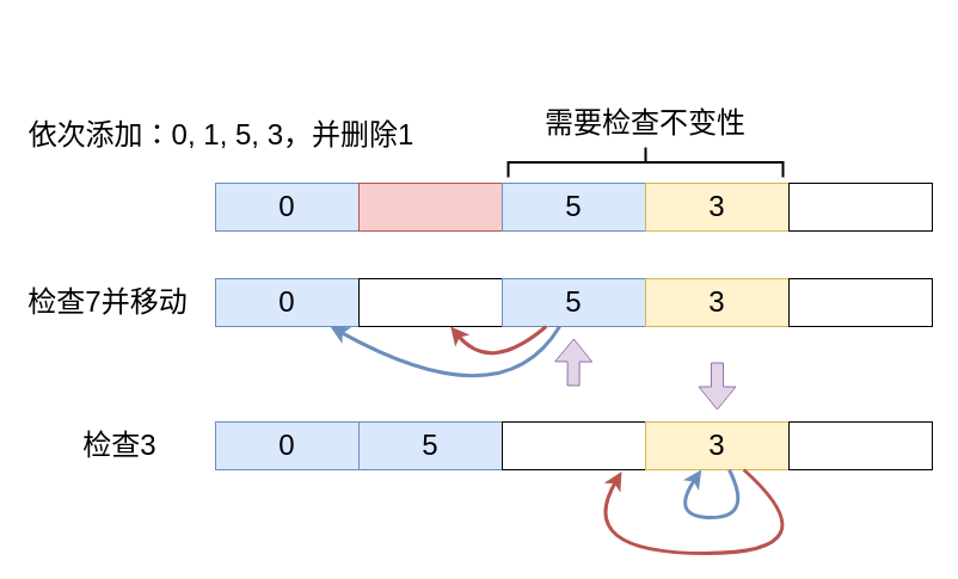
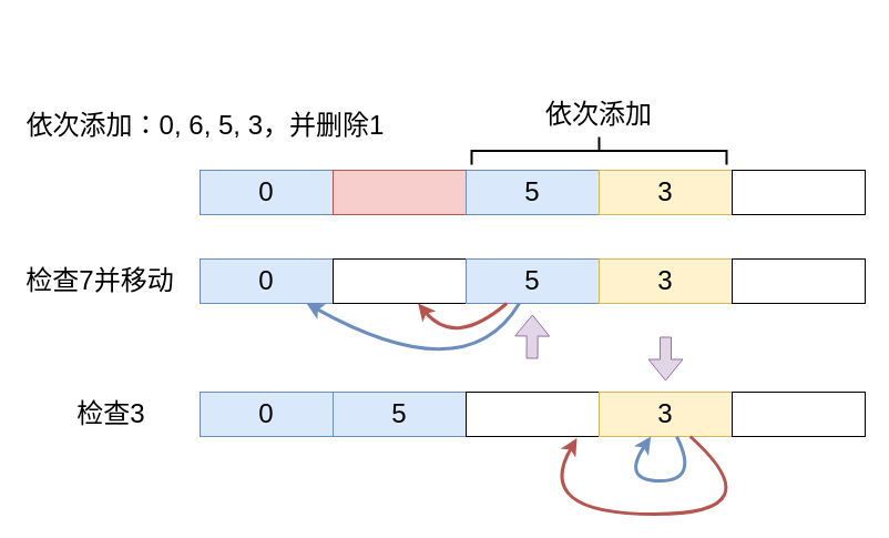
  <mxCell id="0" />
  <mxCell id="1" parent="0" />
  <mxCell id="2" value="0" style="rounded=0;whiteSpace=wrap;html=1;fontSize=24;fillColor=#dae8fc;strokeColor=#6c8ebf;" parent="1" vertex="1"><mxGeometry x="180" y="153" width="120" height="40" as="geometry" /></mxCell>
  <mxCell id="3" value="" style="rounded=0;whiteSpace=wrap;html=1;fontSize=24;fillColor=#f8cecc;strokeColor=#b85450;" parent="1" vertex="1"><mxGeometry x="300" y="153" width="120" height="40" as="geometry" /></mxCell>
  <mxCell id="4" value="5" style="rounded=0;whiteSpace=wrap;html=1;fontSize=24;fillColor=#dae8fc;strokeColor=#6c8ebf;" parent="1" vertex="1"><mxGeometry x="420" y="153" width="120" height="40" as="geometry" /></mxCell>
  <mxCell id="5" value="3" style="rounded=0;whiteSpace=wrap;html=1;fontSize=24;fillColor=#fff2cc;strokeColor=#d6b656;" parent="1" vertex="1"><mxGeometry x="540" y="153" width="120" height="40" as="geometry" /></mxCell>
  <mxCell id="6" value="" style="rounded=0;whiteSpace=wrap;html=1;fontSize=24;" parent="1" vertex="1"><mxGeometry x="660" y="153" width="120" height="40" as="geometry" /></mxCell>
- <mxCell id="7" value="依次添加：0, 1, 5, 3，并删除1" style="text;html=1;strokeColor=none;fillColor=none;align=center;verticalAlign=middle;whiteSpace=wrap;rounded=0;fontSize=24;" parent="1" vertex="1"><mxGeometry x="20" y="93" width="330" height="40" as="geometry" /></mxCell>
+ <mxCell id="7" value="依次添加：0, 6, 5, 3，并删除1" style="text;html=1;strokeColor=none;fillColor=none;align=center;verticalAlign=middle;whiteSpace=wrap;rounded=0;fontSize=24;" parent="1" vertex="1"><mxGeometry x="20" y="93" width="330" height="40" as="geometry" /></mxCell>
  <mxCell id="8" value="检查7并移动" style="text;html=1;strokeColor=none;fillColor=none;align=center;verticalAlign=middle;whiteSpace=wrap;rounded=0;fontSize=24;" parent="1" vertex="1"><mxGeometry x="20" y="233" width="140" height="40" as="geometry" /></mxCell>
  <mxCell id="9" value="0" style="rounded=0;whiteSpace=wrap;html=1;fontSize=24;fillColor=#dae8fc;strokeColor=#6c8ebf;" parent="1" vertex="1"><mxGeometry x="180" y="233" width="120" height="40" as="geometry" /></mxCell>
  <mxCell id="10" value="" style="rounded=0;whiteSpace=wrap;html=1;fontSize=24;" parent="1" vertex="1"><mxGeometry x="300" y="233" width="120" height="40" as="geometry" /></mxCell>
  <mxCell id="11" value="5" style="rounded=0;whiteSpace=wrap;html=1;fontSize=24;fillColor=#dae8fc;strokeColor=#6c8ebf;" parent="1" vertex="1"><mxGeometry x="420" y="233" width="120" height="40" as="geometry" /></mxCell>
  <mxCell id="12" value="3" style="rounded=0;whiteSpace=wrap;html=1;fontSize=24;fillColor=#fff2cc;strokeColor=#d6b656;" parent="1" vertex="1"><mxGeometry x="540" y="233" width="120" height="40" as="geometry" /></mxCell>
  <mxCell id="13" value="" style="rounded=0;whiteSpace=wrap;html=1;fontSize=24;" parent="1" vertex="1"><mxGeometry x="660" y="233" width="120" height="40" as="geometry" /></mxCell>
  <mxCell id="14" value="" style="shape=flexArrow;endArrow=classic;html=1;rounded=0;fillColor=#e1d5e7;strokeColor=#9673a6;" parent="1" edge="1"><mxGeometry width="50" height="50" relative="1" as="geometry"><mxPoint x="479.5" y="323" as="sourcePoint" /><mxPoint x="479.87" y="283" as="targetPoint" /></mxGeometry></mxCell>
  <mxCell id="15" value="" style="curved=1;endArrow=classic;html=1;rounded=0;fillColor=#dae8fc;strokeColor=#6c8ebf;strokeWidth=3;" parent="1" source="11" target="9" edge="1"><mxGeometry width="50" height="50" relative="1" as="geometry"><mxPoint x="340" y="293" as="sourcePoint" /><mxPoint x="290" y="343" as="targetPoint" /><Array as="points"><mxPoint x="420" y="353" /></Array></mxGeometry></mxCell>
  <mxCell id="16" value="" style="curved=1;endArrow=classic;html=1;rounded=0;strokeWidth=3;fillColor=#f8cecc;strokeColor=#b85450;" parent="1" source="11" target="10" edge="1"><mxGeometry width="50" height="50" relative="1" as="geometry"><mxPoint x="446.25" y="263" as="sourcePoint" /><mxPoint x="168.25" y="263" as="targetPoint" /><Array as="points"><mxPoint x="410" y="313" /></Array></mxGeometry></mxCell>
  <mxCell id="17" value="0" style="rounded=0;whiteSpace=wrap;html=1;fontSize=24;fillColor=#dae8fc;strokeColor=#6c8ebf;" parent="1" vertex="1"><mxGeometry x="180" y="353" width="120" height="40" as="geometry" /></mxCell>
  <mxCell id="18" value="5" style="rounded=0;whiteSpace=wrap;html=1;fontSize=24;fillColor=#dae8fc;strokeColor=#6c8ebf;" parent="1" vertex="1"><mxGeometry x="300" y="353" width="120" height="40" as="geometry" /></mxCell>
  <mxCell id="19" value="" style="rounded=0;whiteSpace=wrap;html=1;fontSize=24;" parent="1" vertex="1"><mxGeometry x="420" y="353" width="120" height="40" as="geometry" /></mxCell>
  <mxCell id="20" value="3" style="rounded=0;whiteSpace=wrap;html=1;fontSize=24;fillColor=#fff2cc;strokeColor=#d6b656;" parent="1" vertex="1"><mxGeometry x="540" y="353" width="120" height="40" as="geometry" /></mxCell>
  <mxCell id="21" value="" style="rounded=0;whiteSpace=wrap;html=1;fontSize=24;" parent="1" vertex="1"><mxGeometry x="660" y="353" width="120" height="40" as="geometry" /></mxCell>
  <mxCell id="22" value="" style="curved=1;endArrow=classic;html=1;rounded=0;fillColor=#dae8fc;strokeColor=#6c8ebf;strokeWidth=3;elbow=vertical;" parent="1" source="20" target="20" edge="1"><mxGeometry width="50" height="50" relative="1" as="geometry"><mxPoint x="618" y="403" as="sourcePoint" /><mxPoint x="596.667" y="403" as="targetPoint" /><Array as="points"><mxPoint x="630" y="433" /><mxPoint x="560" y="433" /></Array></mxGeometry></mxCell>
  <mxCell id="23" value="" style="curved=1;endArrow=classic;html=1;rounded=0;strokeWidth=3;fillColor=#f8cecc;strokeColor=#b85450;entryX=0.833;entryY=1.038;entryDx=0;entryDy=0;entryPerimeter=0;" parent="1" source="20" target="19" edge="1"><mxGeometry width="50" height="50" relative="1" as="geometry"><mxPoint x="589.997" y="413" as="sourcePoint" /><mxPoint x="489.997" y="413" as="targetPoint" /><Array as="points"><mxPoint x="700" y="463" /><mxPoint x="480" y="463" /></Array></mxGeometry></mxCell>
  <mxCell id="24" value="" style="shape=flexArrow;endArrow=classic;html=1;rounded=0;fillColor=#e1d5e7;strokeColor=#9673a6;" parent="1" edge="1"><mxGeometry width="50" height="50" relative="1" as="geometry"><mxPoint x="600" y="303" as="sourcePoint" /><mxPoint x="600" y="343" as="targetPoint" /></mxGeometry></mxCell>
  <mxCell id="25" value="检查3" style="text;html=1;strokeColor=none;fillColor=none;align=center;verticalAlign=middle;whiteSpace=wrap;rounded=0;fontSize=24;" parent="1" vertex="1"><mxGeometry x="60" y="353" width="80" height="40" as="geometry" /></mxCell>
  <mxCell id="26" value="" style="strokeWidth=2;html=1;shape=mxgraph.flowchart.annotation_2;align=left;labelPosition=right;pointerEvents=1;rotation=90;" parent="1" vertex="1"><mxGeometry x="527.5" y="20.5" width="25" height="230" as="geometry" /></mxCell>
- <mxCell id="27" value="需要检查不变性" style="text;html=1;strokeColor=none;fillColor=none;align=center;verticalAlign=middle;whiteSpace=wrap;rounded=0;fontSize=24;" parent="1" vertex="1"><mxGeometry x="455" y="83" width="170" height="40" as="geometry" /></mxCell>
+ <mxCell id="27" value="依次添加" style="text;html=1;strokeColor=none;fillColor=none;align=center;verticalAlign=middle;whiteSpace=wrap;rounded=0;fontSize=24;" parent="1" vertex="1"><mxGeometry x="455" y="83" width="170" height="40" as="geometry" /></mxCell>
